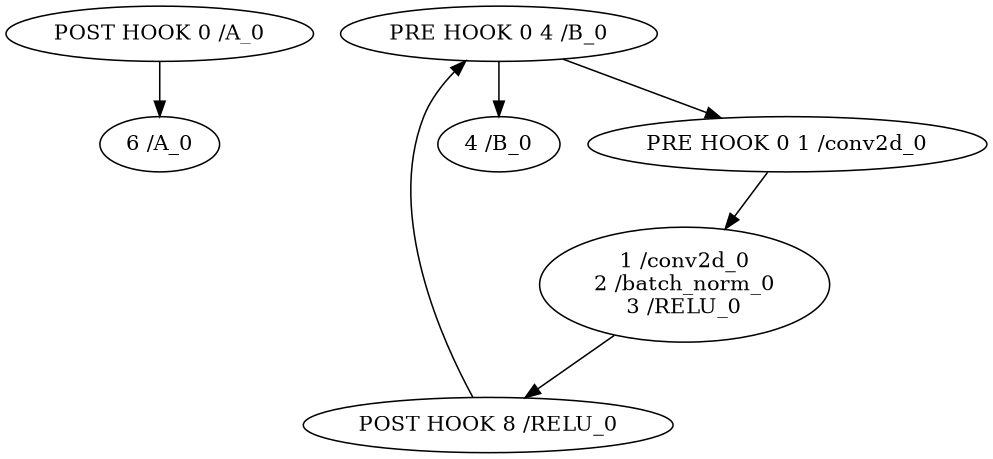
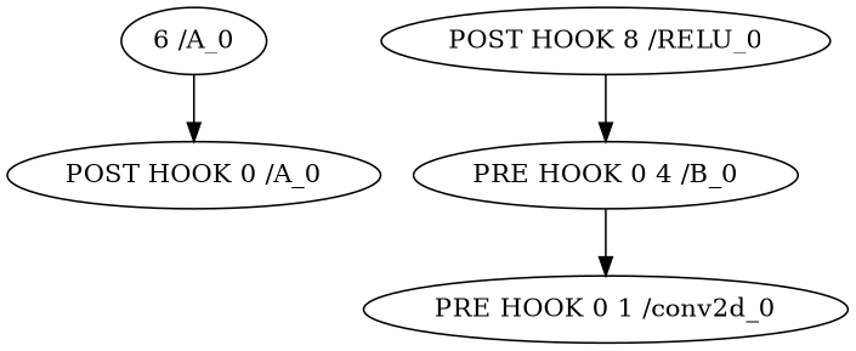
  strict digraph {
    node [node_type="InsertionPointGraphNodeType.INSERTION_POINT"]
    n1 [associated_ip_node_keys="{'POST HOOK 0 /A_0'}" is_merged=False label="6 /A_0" node_type="InsertionPointGraphNodeType.OPERATOR" regular_node_data="0 /A_0 A"]
    "POST HOOK 0 /A_0" [insertion_point_data="TargetType.OPERATOR_POST_HOOK /A_0"]
-   "4 /B_0" [associated_ip_node_keys="{'POST HOOK 4 /B_0'}" is_merged=False node_type="InsertionPointGraphNodeType.OPERATOR" regular_node_data="4 /B_0 B"]
    "PRE HOOK 0 1 /conv2d_0" [insertion_point_data="TargetType.OPERATOR_PRE_HOOK 0 /conv2d_0"]
-   "1 /conv2d_0\n2 /batch_norm_0\n3 /RELU_0\n" [associated_ip_node_keys="{'POST HOOK 3 /RELU_0', 'PRE HOOK 0 1 /conv2d_0'}" is_merged=True merged_node_list="[1 /conv2d_0 conv2d, 2 /batch_norm_0 batch_norm, 3 /RELU_0 RELU]" node_type="InsertionPointGraphNodeType.OPERATOR" regular_node_data="1 /conv2d_0 conv2d"]
    n6 [insertion_point_data="TargetType.OPERATOR_POST_HOOK /RELU_0" label="POST HOOK 8 /RELU_0"]
    "PRE HOOK 0 4 /B_0" [insertion_point_data="TargetType.OPERATOR_PRE_HOOK 0 /B_0"]
-   "POST HOOK 0 /A_0" -> n1
-   "PRE HOOK 0 1 /conv2d_0" -> "1 /conv2d_0\n2 /batch_norm_0\n3 /RELU_0\n"
-   "1 /conv2d_0\n2 /batch_norm_0\n3 /RELU_0\n" -> n6
+   n1 -> "POST HOOK 0 /A_0"
    n6 -> "PRE HOOK 0 4 /B_0"
-   "PRE HOOK 0 4 /B_0" -> "4 /B_0"
    "PRE HOOK 0 4 /B_0" -> "PRE HOOK 0 1 /conv2d_0"
  }
